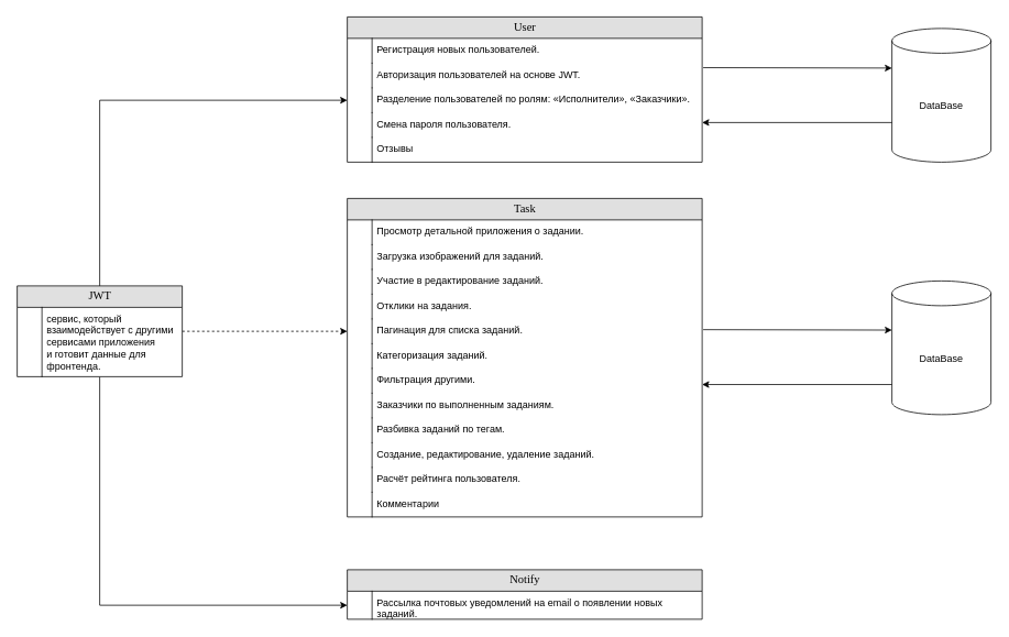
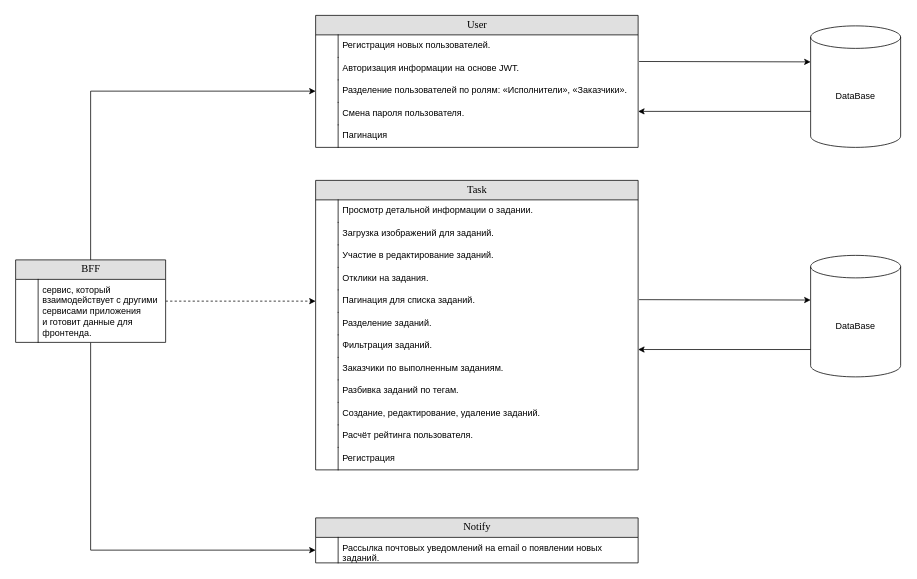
  <mxCell id="0" />
  <mxCell id="1" parent="0" />
  <mxCell id="2" value="User" style="swimlane;html=1;fontStyle=0;childLayout=stackLayout;horizontal=1;startSize=26;fillColor=#e0e0e0;horizontalStack=0;resizeParent=1;resizeLast=0;collapsible=1;marginBottom=0;swimlaneFillColor=#ffffff;align=center;rounded=0;shadow=0;comic=0;labelBackgroundColor=none;strokeWidth=1;fontFamily=Verdana;fontSize=14" parent="1" vertex="1"><mxGeometry x="420" y="20" width="430" height="176" as="geometry"><mxRectangle x="30" y="170" width="200" height="30" as="alternateBounds" /></mxGeometry></mxCell>
  <mxCell id="3" value="Регистрация новых пользователей." style="shape=partialRectangle;top=0;left=0;right=0;bottom=0;html=1;align=left;verticalAlign=top;fillColor=none;spacingLeft=34;spacingRight=4;whiteSpace=wrap;overflow=hidden;rotatable=0;points=[[0,0.5],[1,0.5]];portConstraint=eastwest;dropTarget=0;" parent="2" vertex="1"><mxGeometry y="26" width="430" height="30" as="geometry" /></mxCell>
  <mxCell id="4" value="" style="shape=partialRectangle;top=0;left=0;bottom=0;html=1;fillColor=none;align=left;verticalAlign=top;spacingLeft=4;spacingRight=4;whiteSpace=wrap;overflow=hidden;rotatable=0;points=[];portConstraint=eastwest;part=1;" parent="3" vertex="1" connectable="0"><mxGeometry width="30" height="30" as="geometry" /></mxCell>
- <mxCell id="5" value="Авторизация пользователей на&amp;nbsp;основе JWT." style="shape=partialRectangle;top=0;left=0;right=0;bottom=0;html=1;align=left;verticalAlign=top;fillColor=none;spacingLeft=34;spacingRight=4;whiteSpace=wrap;overflow=hidden;rotatable=0;points=[[0,0.5],[1,0.5]];portConstraint=eastwest;dropTarget=0;" parent="2" vertex="1"><mxGeometry y="56" width="430" height="30" as="geometry" /></mxCell>
+ <mxCell id="5" value="Авторизация информации на&amp;nbsp;основе JWT." style="shape=partialRectangle;top=0;left=0;right=0;bottom=0;html=1;align=left;verticalAlign=top;fillColor=none;spacingLeft=34;spacingRight=4;whiteSpace=wrap;overflow=hidden;rotatable=0;points=[[0,0.5],[1,0.5]];portConstraint=eastwest;dropTarget=0;" parent="2" vertex="1"><mxGeometry y="56" width="430" height="30" as="geometry" /></mxCell>
  <mxCell id="6" value="" style="shape=partialRectangle;top=0;left=0;bottom=0;html=1;fillColor=none;align=left;verticalAlign=top;spacingLeft=4;spacingRight=4;whiteSpace=wrap;overflow=hidden;rotatable=0;points=[];portConstraint=eastwest;part=1;" parent="5" vertex="1" connectable="0"><mxGeometry width="30" height="30.0" as="geometry" /></mxCell>
  <mxCell id="7" value="Разделение пользователей по&amp;nbsp;ролям: «Исполнители», «Заказчики»." style="shape=partialRectangle;top=0;left=0;right=0;bottom=0;html=1;align=left;verticalAlign=top;fillColor=none;spacingLeft=34;spacingRight=4;whiteSpace=wrap;overflow=hidden;rotatable=0;points=[[0,0.5],[1,0.5]];portConstraint=eastwest;dropTarget=0;" parent="2" vertex="1"><mxGeometry y="86" width="430" height="30" as="geometry" /></mxCell>
  <mxCell id="8" value="" style="shape=partialRectangle;top=0;left=0;bottom=0;html=1;fillColor=none;align=left;verticalAlign=top;spacingLeft=4;spacingRight=4;whiteSpace=wrap;overflow=hidden;rotatable=0;points=[];portConstraint=eastwest;part=1;" parent="7" vertex="1" connectable="0"><mxGeometry width="30" height="30" as="geometry" /></mxCell>
  <mxCell id="9" value="Смена пароля пользователя." style="shape=partialRectangle;top=0;left=0;right=0;bottom=0;html=1;align=left;verticalAlign=top;fillColor=none;spacingLeft=34;spacingRight=4;whiteSpace=wrap;overflow=hidden;rotatable=0;points=[[0,0.5],[1,0.5]];portConstraint=eastwest;dropTarget=0;" parent="2" vertex="1"><mxGeometry y="116" width="430" height="30" as="geometry" /></mxCell>
  <mxCell id="10" value="" style="shape=partialRectangle;top=0;left=0;bottom=0;html=1;fillColor=none;align=left;verticalAlign=top;spacingLeft=4;spacingRight=4;whiteSpace=wrap;overflow=hidden;rotatable=0;points=[];portConstraint=eastwest;part=1;" parent="9" vertex="1" connectable="0"><mxGeometry width="30" height="30" as="geometry" /></mxCell>
- <mxCell id="11" value="Отзывы" style="shape=partialRectangle;top=0;left=0;right=0;bottom=0;html=1;align=left;verticalAlign=top;fillColor=none;spacingLeft=34;spacingRight=4;whiteSpace=wrap;overflow=hidden;rotatable=0;points=[[0,0.5],[1,0.5]];portConstraint=eastwest;dropTarget=0;" vertex="1" parent="2"><mxGeometry y="146" width="430" height="30" as="geometry" /></mxCell>
+ <mxCell id="11" value="Пагинация" style="shape=partialRectangle;top=0;left=0;right=0;bottom=0;html=1;align=left;verticalAlign=top;fillColor=none;spacingLeft=34;spacingRight=4;whiteSpace=wrap;overflow=hidden;rotatable=0;points=[[0,0.5],[1,0.5]];portConstraint=eastwest;dropTarget=0;" vertex="1" parent="2"><mxGeometry y="146" width="430" height="30" as="geometry" /></mxCell>
  <mxCell id="12" value="" style="shape=partialRectangle;top=0;left=0;bottom=0;html=1;fillColor=none;align=left;verticalAlign=top;spacingLeft=4;spacingRight=4;whiteSpace=wrap;overflow=hidden;rotatable=0;points=[];portConstraint=eastwest;part=1;" vertex="1" connectable="0" parent="11"><mxGeometry width="30" height="30" as="geometry" /></mxCell>
  <mxCell id="13" value="Notify" style="swimlane;html=1;fontStyle=0;childLayout=stackLayout;horizontal=1;startSize=26;fillColor=#e0e0e0;horizontalStack=0;resizeParent=1;resizeLast=0;collapsible=1;marginBottom=0;swimlaneFillColor=#ffffff;align=center;rounded=0;shadow=0;comic=0;labelBackgroundColor=none;strokeWidth=1;fontFamily=Verdana;fontSize=14" parent="1" vertex="1"><mxGeometry x="420" y="690" width="430" height="60" as="geometry"><mxRectangle x="-120" y="40" width="200" height="30" as="alternateBounds" /></mxGeometry></mxCell>
  <mxCell id="14" value="&lt;div&gt;Рассылка почтовых уведомлений на&amp;nbsp;email о&amp;nbsp;появлении новых заданий.&lt;/div&gt;" style="shape=partialRectangle;top=0;left=0;right=0;bottom=0;html=1;align=left;verticalAlign=top;fillColor=none;spacingLeft=34;spacingRight=4;whiteSpace=wrap;overflow=hidden;rotatable=0;points=[[0,0.5],[1,0.5]];portConstraint=eastwest;dropTarget=0;" parent="13" vertex="1"><mxGeometry y="26" width="430" height="34" as="geometry" /></mxCell>
  <mxCell id="15" value="" style="shape=partialRectangle;top=0;left=0;bottom=0;html=1;fillColor=none;align=left;verticalAlign=top;spacingLeft=4;spacingRight=4;whiteSpace=wrap;overflow=hidden;rotatable=0;points=[];portConstraint=eastwest;part=1;" parent="14" vertex="1" connectable="0"><mxGeometry width="30" height="34.0" as="geometry" /></mxCell>
  <mxCell id="16" value="Task" style="swimlane;html=1;fontStyle=0;childLayout=stackLayout;horizontal=1;startSize=26;fillColor=#e0e0e0;horizontalStack=0;resizeParent=1;resizeLast=0;collapsible=1;marginBottom=0;swimlaneFillColor=#ffffff;align=center;rounded=0;shadow=0;comic=0;labelBackgroundColor=none;strokeWidth=1;fontFamily=Verdana;fontSize=14" parent="1" vertex="1"><mxGeometry x="420" y="240" width="430" height="386" as="geometry"><mxRectangle x="-120" y="40" width="200" height="30" as="alternateBounds" /></mxGeometry></mxCell>
- <mxCell id="17" value="Просмотр детальной приложения о&amp;nbsp;задании." style="shape=partialRectangle;top=0;left=0;right=0;bottom=0;html=1;align=left;verticalAlign=top;fillColor=none;spacingLeft=34;spacingRight=4;whiteSpace=wrap;overflow=hidden;rotatable=0;points=[[0,0.5],[1,0.5]];portConstraint=eastwest;dropTarget=0;" parent="16" vertex="1"><mxGeometry y="26" width="430" height="30" as="geometry" /></mxCell>
+ <mxCell id="17" value="Просмотр детальной информации о&amp;nbsp;задании." style="shape=partialRectangle;top=0;left=0;right=0;bottom=0;html=1;align=left;verticalAlign=top;fillColor=none;spacingLeft=34;spacingRight=4;whiteSpace=wrap;overflow=hidden;rotatable=0;points=[[0,0.5],[1,0.5]];portConstraint=eastwest;dropTarget=0;" parent="16" vertex="1"><mxGeometry y="26" width="430" height="30" as="geometry" /></mxCell>
  <mxCell id="18" value="" style="shape=partialRectangle;top=0;left=0;bottom=0;html=1;fillColor=none;align=left;verticalAlign=top;spacingLeft=4;spacingRight=4;whiteSpace=wrap;overflow=hidden;rotatable=0;points=[];portConstraint=eastwest;part=1;" parent="17" vertex="1" connectable="0"><mxGeometry width="30" height="30" as="geometry" /></mxCell>
  <mxCell id="19" value="Загрузка изображений для заданий." style="shape=partialRectangle;top=0;left=0;right=0;bottom=0;html=1;align=left;verticalAlign=top;fillColor=none;spacingLeft=34;spacingRight=4;whiteSpace=wrap;overflow=hidden;rotatable=0;points=[[0,0.5],[1,0.5]];portConstraint=eastwest;dropTarget=0;" parent="16" vertex="1"><mxGeometry y="56" width="430" height="30" as="geometry" /></mxCell>
  <mxCell id="20" value="" style="shape=partialRectangle;top=0;left=0;bottom=0;html=1;fillColor=none;align=left;verticalAlign=top;spacingLeft=4;spacingRight=4;whiteSpace=wrap;overflow=hidden;rotatable=0;points=[];portConstraint=eastwest;part=1;" parent="19" vertex="1" connectable="0"><mxGeometry width="30" height="30.0" as="geometry" /></mxCell>
  <mxCell id="21" value="Участие в&amp;nbsp;редактирование заданий." style="shape=partialRectangle;top=0;left=0;right=0;bottom=0;html=1;align=left;verticalAlign=top;fillColor=none;spacingLeft=34;spacingRight=4;whiteSpace=wrap;overflow=hidden;rotatable=0;points=[[0,0.5],[1,0.5]];portConstraint=eastwest;dropTarget=0;" parent="16" vertex="1"><mxGeometry y="86" width="430" height="30" as="geometry" /></mxCell>
  <mxCell id="22" value="" style="shape=partialRectangle;top=0;left=0;bottom=0;html=1;fillColor=none;align=left;verticalAlign=top;spacingLeft=4;spacingRight=4;whiteSpace=wrap;overflow=hidden;rotatable=0;points=[];portConstraint=eastwest;part=1;" parent="21" vertex="1" connectable="0"><mxGeometry width="30" height="30.0" as="geometry" /></mxCell>
  <mxCell id="23" value="Отклики на&amp;nbsp;задания." style="shape=partialRectangle;top=0;left=0;right=0;bottom=0;html=1;align=left;verticalAlign=top;fillColor=none;spacingLeft=34;spacingRight=4;whiteSpace=wrap;overflow=hidden;rotatable=0;points=[[0,0.5],[1,0.5]];portConstraint=eastwest;dropTarget=0;" parent="16" vertex="1"><mxGeometry y="116" width="430" height="30" as="geometry" /></mxCell>
  <mxCell id="24" value="" style="shape=partialRectangle;top=0;left=0;bottom=0;html=1;fillColor=none;align=left;verticalAlign=top;spacingLeft=4;spacingRight=4;whiteSpace=wrap;overflow=hidden;rotatable=0;points=[];portConstraint=eastwest;part=1;" parent="23" vertex="1" connectable="0"><mxGeometry width="30" height="30" as="geometry" /></mxCell>
  <mxCell id="25" value="Пагинация для списка заданий." style="shape=partialRectangle;top=0;left=0;right=0;bottom=0;html=1;align=left;verticalAlign=top;fillColor=none;spacingLeft=34;spacingRight=4;whiteSpace=wrap;overflow=hidden;rotatable=0;points=[[0,0.5],[1,0.5]];portConstraint=eastwest;dropTarget=0;" parent="16" vertex="1"><mxGeometry y="146" width="430" height="30" as="geometry" /></mxCell>
  <mxCell id="26" value="" style="shape=partialRectangle;top=0;left=0;bottom=0;html=1;fillColor=none;align=left;verticalAlign=top;spacingLeft=4;spacingRight=4;whiteSpace=wrap;overflow=hidden;rotatable=0;points=[];portConstraint=eastwest;part=1;" parent="25" vertex="1" connectable="0"><mxGeometry width="30" height="30" as="geometry" /></mxCell>
- <mxCell id="27" value="Категоризация заданий." style="shape=partialRectangle;top=0;left=0;right=0;bottom=0;html=1;align=left;verticalAlign=top;fillColor=none;spacingLeft=34;spacingRight=4;whiteSpace=wrap;overflow=hidden;rotatable=0;points=[[0,0.5],[1,0.5]];portConstraint=eastwest;dropTarget=0;" parent="16" vertex="1"><mxGeometry y="176" width="430" height="30" as="geometry" /></mxCell>
+ <mxCell id="27" value="Разделение заданий." style="shape=partialRectangle;top=0;left=0;right=0;bottom=0;html=1;align=left;verticalAlign=top;fillColor=none;spacingLeft=34;spacingRight=4;whiteSpace=wrap;overflow=hidden;rotatable=0;points=[[0,0.5],[1,0.5]];portConstraint=eastwest;dropTarget=0;" parent="16" vertex="1"><mxGeometry y="176" width="430" height="30" as="geometry" /></mxCell>
  <mxCell id="28" value="" style="shape=partialRectangle;top=0;left=0;bottom=0;html=1;fillColor=none;align=left;verticalAlign=top;spacingLeft=4;spacingRight=4;whiteSpace=wrap;overflow=hidden;rotatable=0;points=[];portConstraint=eastwest;part=1;" parent="27" vertex="1" connectable="0"><mxGeometry width="30" height="30" as="geometry" /></mxCell>
- <mxCell id="29" value="Фильтрация другими." style="shape=partialRectangle;top=0;left=0;right=0;bottom=0;html=1;align=left;verticalAlign=top;fillColor=none;spacingLeft=34;spacingRight=4;whiteSpace=wrap;overflow=hidden;rotatable=0;points=[[0,0.5],[1,0.5]];portConstraint=eastwest;dropTarget=0;" parent="16" vertex="1"><mxGeometry y="206" width="430" height="30" as="geometry" /></mxCell>
+ <mxCell id="29" value="Фильтрация заданий." style="shape=partialRectangle;top=0;left=0;right=0;bottom=0;html=1;align=left;verticalAlign=top;fillColor=none;spacingLeft=34;spacingRight=4;whiteSpace=wrap;overflow=hidden;rotatable=0;points=[[0,0.5],[1,0.5]];portConstraint=eastwest;dropTarget=0;" parent="16" vertex="1"><mxGeometry y="206" width="430" height="30" as="geometry" /></mxCell>
  <mxCell id="30" value="" style="shape=partialRectangle;top=0;left=0;bottom=0;html=1;fillColor=none;align=left;verticalAlign=top;spacingLeft=4;spacingRight=4;whiteSpace=wrap;overflow=hidden;rotatable=0;points=[];portConstraint=eastwest;part=1;" parent="29" vertex="1" connectable="0"><mxGeometry width="30" height="30" as="geometry" /></mxCell>
  <mxCell id="31" value="Заказчики по&amp;nbsp;выполненным заданиям." style="shape=partialRectangle;top=0;left=0;right=0;bottom=0;html=1;align=left;verticalAlign=top;fillColor=none;spacingLeft=34;spacingRight=4;whiteSpace=wrap;overflow=hidden;rotatable=0;points=[[0,0.5],[1,0.5]];portConstraint=eastwest;dropTarget=0;" parent="16" vertex="1"><mxGeometry y="236" width="430" height="30" as="geometry" /></mxCell>
  <mxCell id="32" value="" style="shape=partialRectangle;top=0;left=0;bottom=0;html=1;fillColor=none;align=left;verticalAlign=top;spacingLeft=4;spacingRight=4;whiteSpace=wrap;overflow=hidden;rotatable=0;points=[];portConstraint=eastwest;part=1;" parent="31" vertex="1" connectable="0"><mxGeometry width="30" height="30" as="geometry" /></mxCell>
  <mxCell id="33" value="Разбивка заданий по&amp;nbsp;тегам." style="shape=partialRectangle;top=0;left=0;right=0;bottom=0;html=1;align=left;verticalAlign=top;fillColor=none;spacingLeft=34;spacingRight=4;whiteSpace=wrap;overflow=hidden;rotatable=0;points=[[0,0.5],[1,0.5]];portConstraint=eastwest;dropTarget=0;" parent="16" vertex="1"><mxGeometry y="266" width="430" height="30" as="geometry" /></mxCell>
  <mxCell id="34" value="" style="shape=partialRectangle;top=0;left=0;bottom=0;html=1;fillColor=none;align=left;verticalAlign=top;spacingLeft=4;spacingRight=4;whiteSpace=wrap;overflow=hidden;rotatable=0;points=[];portConstraint=eastwest;part=1;" parent="33" vertex="1" connectable="0"><mxGeometry width="30" height="30" as="geometry" /></mxCell>
  <mxCell id="35" value="Создание, редактирование, удаление заданий." style="shape=partialRectangle;top=0;left=0;right=0;bottom=0;html=1;align=left;verticalAlign=top;fillColor=none;spacingLeft=34;spacingRight=4;whiteSpace=wrap;overflow=hidden;rotatable=0;points=[[0,0.5],[1,0.5]];portConstraint=eastwest;dropTarget=0;" parent="16" vertex="1"><mxGeometry y="296" width="430" height="30" as="geometry" /></mxCell>
  <mxCell id="36" value="" style="shape=partialRectangle;top=0;left=0;bottom=0;html=1;fillColor=none;align=left;verticalAlign=top;spacingLeft=4;spacingRight=4;whiteSpace=wrap;overflow=hidden;rotatable=0;points=[];portConstraint=eastwest;part=1;" parent="35" vertex="1" connectable="0"><mxGeometry width="30" height="30" as="geometry" /></mxCell>
  <mxCell id="37" value="Расчёт рейтинга пользователя." style="shape=partialRectangle;top=0;left=0;right=0;bottom=0;html=1;align=left;verticalAlign=top;fillColor=none;spacingLeft=34;spacingRight=4;whiteSpace=wrap;overflow=hidden;rotatable=0;points=[[0,0.5],[1,0.5]];portConstraint=eastwest;dropTarget=0;" parent="16" vertex="1"><mxGeometry y="326" width="430" height="30" as="geometry" /></mxCell>
  <mxCell id="38" value="" style="shape=partialRectangle;top=0;left=0;bottom=0;html=1;fillColor=none;align=left;verticalAlign=top;spacingLeft=4;spacingRight=4;whiteSpace=wrap;overflow=hidden;rotatable=0;points=[];portConstraint=eastwest;part=1;" parent="37" vertex="1" connectable="0"><mxGeometry width="30" height="30" as="geometry" /></mxCell>
- <mxCell id="39" value="Комментарии" style="shape=partialRectangle;top=0;left=0;right=0;bottom=0;html=1;align=left;verticalAlign=top;fillColor=none;spacingLeft=34;spacingRight=4;whiteSpace=wrap;overflow=hidden;rotatable=0;points=[[0,0.5],[1,0.5]];portConstraint=eastwest;dropTarget=0;" vertex="1" parent="16"><mxGeometry y="356" width="430" height="30" as="geometry" /></mxCell>
+ <mxCell id="39" value="Регистрация" style="shape=partialRectangle;top=0;left=0;right=0;bottom=0;html=1;align=left;verticalAlign=top;fillColor=none;spacingLeft=34;spacingRight=4;whiteSpace=wrap;overflow=hidden;rotatable=0;points=[[0,0.5],[1,0.5]];portConstraint=eastwest;dropTarget=0;" vertex="1" parent="16"><mxGeometry y="356" width="430" height="30" as="geometry" /></mxCell>
  <mxCell id="40" value="" style="shape=partialRectangle;top=0;left=0;bottom=0;html=1;fillColor=none;align=left;verticalAlign=top;spacingLeft=4;spacingRight=4;whiteSpace=wrap;overflow=hidden;rotatable=0;points=[];portConstraint=eastwest;part=1;" vertex="1" connectable="0" parent="39"><mxGeometry width="30" height="30" as="geometry" /></mxCell>
  <mxCell id="41" value="DataBase" style="shape=cylinder3;whiteSpace=wrap;html=1;boundedLbl=1;backgroundOutline=1;size=15;" vertex="1" parent="1"><mxGeometry x="1080" y="34" width="120" height="162" as="geometry" /></mxCell>
  <mxCell id="42" value="" style="edgeStyle=orthogonalEdgeStyle;rounded=0;orthogonalLoop=1;jettySize=auto;html=1;entryX=0;entryY=0.5;entryDx=0;entryDy=0;" edge="1" parent="1" source="45" target="7"><mxGeometry relative="1" as="geometry"><mxPoint x="35" y="210" as="targetPoint" /></mxGeometry></mxCell>
  <mxCell id="43" value="" style="edgeStyle=orthogonalEdgeStyle;rounded=0;orthogonalLoop=1;jettySize=auto;html=1;entryX=0;entryY=0.5;entryDx=0;entryDy=0;dashed=1;" edge="1" parent="1" source="45" target="25"><mxGeometry relative="1" as="geometry"><mxPoint x="100" y="395" as="targetPoint" /></mxGeometry></mxCell>
  <mxCell id="44" value="" style="edgeStyle=orthogonalEdgeStyle;rounded=0;orthogonalLoop=1;jettySize=auto;html=1;entryX=0;entryY=0.5;entryDx=0;entryDy=0;" edge="1" parent="1" source="45" target="14"><mxGeometry relative="1" as="geometry"><mxPoint x="-80" y="536" as="targetPoint" /></mxGeometry></mxCell>
- <mxCell id="45" value="JWT" style="swimlane;html=1;fontStyle=0;childLayout=stackLayout;horizontal=1;startSize=26;fillColor=#e0e0e0;horizontalStack=0;resizeParent=1;resizeLast=0;collapsible=1;marginBottom=0;swimlaneFillColor=#ffffff;align=center;rounded=0;shadow=0;comic=0;labelBackgroundColor=none;strokeWidth=1;fontFamily=Verdana;fontSize=14" vertex="1" parent="1"><mxGeometry x="20" y="346" width="200" height="110" as="geometry"><mxRectangle x="-120" y="40" width="200" height="30" as="alternateBounds" /></mxGeometry></mxCell>
+ <mxCell id="45" value="BFF" style="swimlane;html=1;fontStyle=0;childLayout=stackLayout;horizontal=1;startSize=26;fillColor=#e0e0e0;horizontalStack=0;resizeParent=1;resizeLast=0;collapsible=1;marginBottom=0;swimlaneFillColor=#ffffff;align=center;rounded=0;shadow=0;comic=0;labelBackgroundColor=none;strokeWidth=1;fontFamily=Verdana;fontSize=14" vertex="1" parent="1"><mxGeometry x="20" y="346" width="200" height="110" as="geometry"><mxRectangle x="-120" y="40" width="200" height="30" as="alternateBounds" /></mxGeometry></mxCell>
  <mxCell id="46" value="&lt;div&gt;сервис, который взаимодействует с&amp;nbsp;другими сервисами приложения и&amp;nbsp;готовит данные для фронтенда.&lt;/div&gt;" style="shape=partialRectangle;top=0;left=0;right=0;bottom=0;html=1;align=left;verticalAlign=top;fillColor=none;spacingLeft=34;spacingRight=4;whiteSpace=wrap;overflow=hidden;rotatable=0;points=[[0,0.5],[1,0.5]];portConstraint=eastwest;dropTarget=0;" vertex="1" parent="45"><mxGeometry y="26" width="200" height="84" as="geometry" /></mxCell>
  <mxCell id="47" value="" style="shape=partialRectangle;top=0;left=0;bottom=0;html=1;fillColor=none;align=left;verticalAlign=top;spacingLeft=4;spacingRight=4;whiteSpace=wrap;overflow=hidden;rotatable=0;points=[];portConstraint=eastwest;part=1;" vertex="1" connectable="0" parent="46"><mxGeometry width="30" height="84.0" as="geometry" /></mxCell>
  <mxCell id="48" value="" style="endArrow=classic;html=1;rounded=0;entryX=0;entryY=0;entryDx=0;entryDy=48.0;entryPerimeter=0;exitX=1.003;exitY=0.183;exitDx=0;exitDy=0;exitPerimeter=0;" edge="1" parent="1" source="5" target="41"><mxGeometry width="50" height="50" relative="1" as="geometry"><mxPoint x="960" y="120" as="sourcePoint" /><mxPoint x="1010" y="70" as="targetPoint" /></mxGeometry></mxCell>
  <mxCell id="49" value="" style="endArrow=classic;html=1;rounded=0;exitX=0;exitY=0;exitDx=0;exitDy=114.0;exitPerimeter=0;" edge="1" parent="1" source="41"><mxGeometry width="50" height="50" relative="1" as="geometry"><mxPoint x="861.29" y="140" as="sourcePoint" /><mxPoint x="850" y="148" as="targetPoint" /></mxGeometry></mxCell>
  <mxCell id="50" value="DataBase" style="shape=cylinder3;whiteSpace=wrap;html=1;boundedLbl=1;backgroundOutline=1;size=15;" vertex="1" parent="1"><mxGeometry x="1080" y="340" width="120" height="162" as="geometry" /></mxCell>
  <mxCell id="51" value="" style="endArrow=classic;html=1;rounded=0;entryX=0;entryY=0;entryDx=0;entryDy=48.0;entryPerimeter=0;exitX=1.003;exitY=0.183;exitDx=0;exitDy=0;exitPerimeter=0;" edge="1" parent="1"><mxGeometry width="50" height="50" relative="1" as="geometry"><mxPoint x="851.29" y="399.03" as="sourcePoint" /><mxPoint x="1080" y="399.54" as="targetPoint" /></mxGeometry></mxCell>
  <mxCell id="52" value="" style="endArrow=classic;html=1;rounded=0;exitX=0;exitY=0;exitDx=0;exitDy=114.0;exitPerimeter=0;" edge="1" parent="1"><mxGeometry width="50" height="50" relative="1" as="geometry"><mxPoint x="1080" y="465.54" as="sourcePoint" /><mxPoint x="850" y="465.54" as="targetPoint" /></mxGeometry></mxCell>
